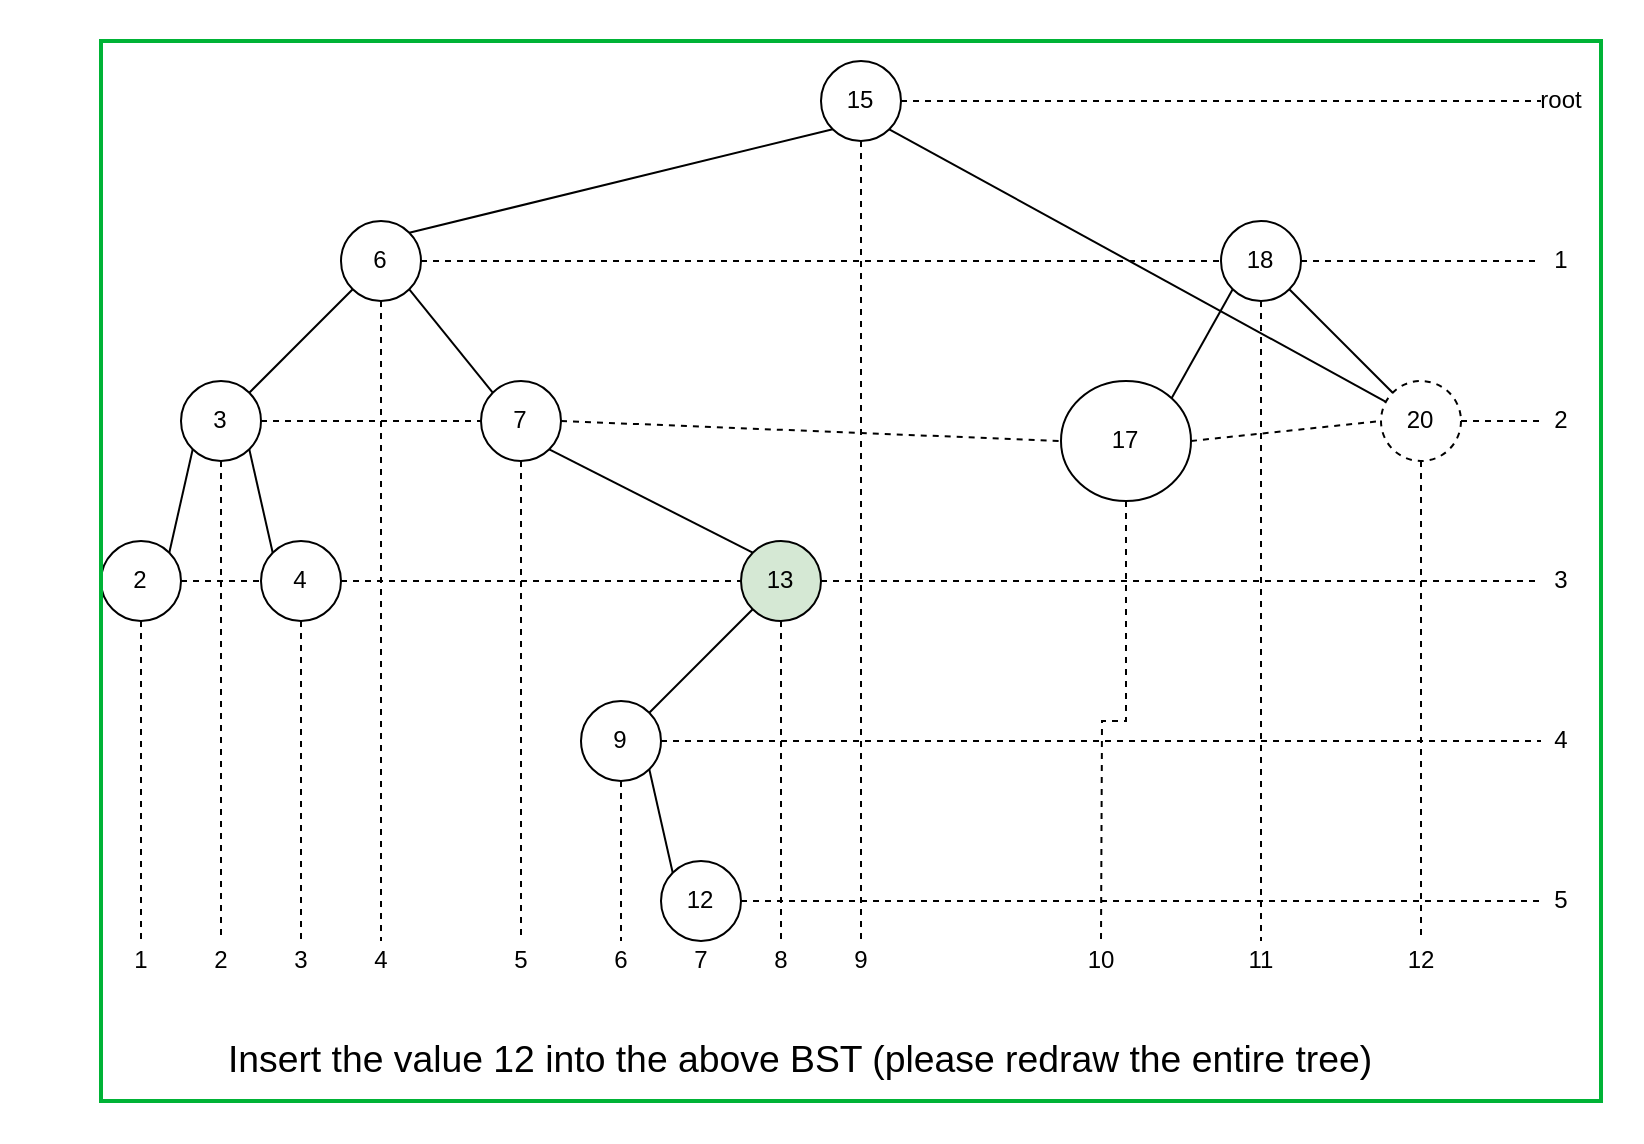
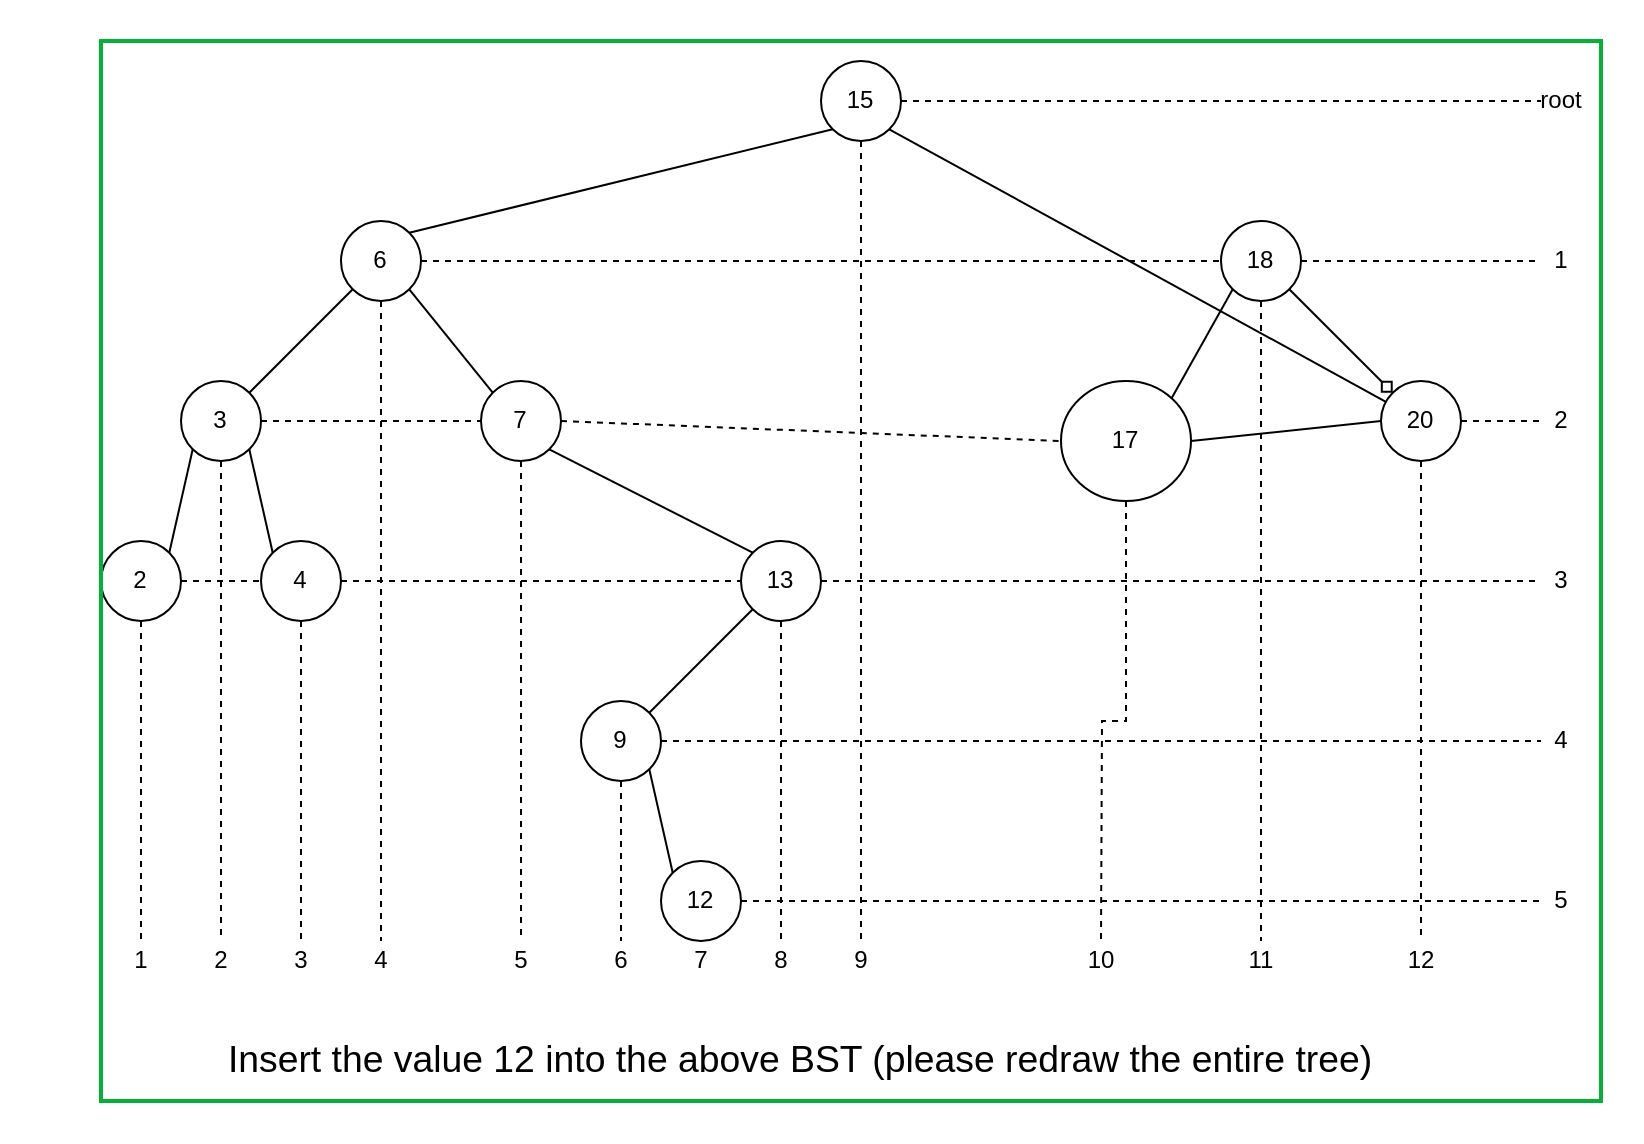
  <mxCell id="0" />
  <mxCell id="1" parent="0" />
  <mxCell id="2" style="edgeStyle=orthogonalEdgeStyle;rounded=0;orthogonalLoop=1;jettySize=auto;html=1;exitX=0.5;exitY=1;exitDx=0;exitDy=0;dashed=1;endArrow=none;endFill=0;" edge="1" parent="1" source="6"><mxGeometry relative="1" as="geometry"><mxPoint x="430" y="470" as="targetPoint" /></mxGeometry></mxCell>
  <mxCell id="3" style="rounded=0;orthogonalLoop=1;jettySize=auto;html=1;exitX=0;exitY=1;exitDx=0;exitDy=0;entryX=1;entryY=0;entryDx=0;entryDy=0;endArrow=none;endFill=0;" edge="1" parent="1" source="6" target="25"><mxGeometry relative="1" as="geometry" /></mxCell>
  <mxCell id="4" style="edgeStyle=none;rounded=0;orthogonalLoop=1;jettySize=auto;html=1;exitX=1;exitY=1;exitDx=0;exitDy=0;endArrow=none;endFill=0;" edge="1" parent="1" source="6" target="42"><mxGeometry relative="1" as="geometry" /></mxCell>
  <mxCell id="5" style="edgeStyle=none;rounded=0;orthogonalLoop=1;jettySize=auto;html=1;exitX=1;exitY=0.5;exitDx=0;exitDy=0;endArrow=none;endFill=0;dashed=1;" edge="1" parent="1" source="6"><mxGeometry relative="1" as="geometry"><mxPoint x="770" y="50" as="targetPoint" /></mxGeometry></mxCell>
  <mxCell id="6" value="15" style="ellipse;whiteSpace=wrap;html=1;aspect=fixed;" vertex="1" parent="1"><mxGeometry x="410" y="30" width="40" height="40" as="geometry" /></mxCell>
  <mxCell id="7" style="edgeStyle=none;rounded=0;orthogonalLoop=1;jettySize=auto;html=1;exitX=1;exitY=1;exitDx=0;exitDy=0;entryX=0;entryY=0;entryDx=0;entryDy=0;endArrow=none;endFill=0;" edge="1" parent="1" source="10" target="36"><mxGeometry relative="1" as="geometry" /></mxCell>
  <mxCell id="8" style="edgeStyle=none;rounded=0;orthogonalLoop=1;jettySize=auto;html=1;exitX=1;exitY=0.5;exitDx=0;exitDy=0;entryX=0;entryY=0.5;entryDx=0;entryDy=0;dashed=1;endArrow=none;endFill=0;" edge="1" parent="1" source="10" target="39"><mxGeometry relative="1" as="geometry" /></mxCell>
  <mxCell id="9" style="rounded=0;orthogonalLoop=1;jettySize=auto;html=1;exitX=0.5;exitY=1;exitDx=0;exitDy=0;dashed=1;endArrow=none;endFill=0;" edge="1" parent="1" source="10"><mxGeometry relative="1" as="geometry"><mxPoint x="260" y="470" as="targetPoint" /></mxGeometry></mxCell>
  <mxCell id="10" value="7" style="ellipse;whiteSpace=wrap;html=1;aspect=fixed;" vertex="1" parent="1"><mxGeometry x="240" y="190" width="40" height="40" as="geometry" /></mxCell>
  <mxCell id="11" style="edgeStyle=orthogonalEdgeStyle;rounded=0;orthogonalLoop=1;jettySize=auto;html=1;exitX=0.5;exitY=1;exitDx=0;exitDy=0;dashed=1;endArrow=none;endFill=0;" edge="1" parent="1" source="15"><mxGeometry relative="1" as="geometry"><mxPoint x="110" y="470" as="targetPoint" /><Array as="points"><mxPoint x="110" y="470" /></Array></mxGeometry></mxCell>
  <mxCell id="12" style="edgeStyle=none;rounded=0;orthogonalLoop=1;jettySize=auto;html=1;exitX=0;exitY=1;exitDx=0;exitDy=0;entryX=1;entryY=0;entryDx=0;entryDy=0;endArrow=none;endFill=0;" edge="1" parent="1" source="15" target="32"><mxGeometry relative="1" as="geometry" /></mxCell>
  <mxCell id="13" style="edgeStyle=none;rounded=0;orthogonalLoop=1;jettySize=auto;html=1;exitX=1;exitY=1;exitDx=0;exitDy=0;entryX=0;entryY=0;entryDx=0;entryDy=0;endArrow=none;endFill=0;" edge="1" parent="1" source="15" target="29"><mxGeometry relative="1" as="geometry" /></mxCell>
  <mxCell id="14" style="edgeStyle=none;rounded=0;orthogonalLoop=1;jettySize=auto;html=1;exitX=1;exitY=0.5;exitDx=0;exitDy=0;entryX=0;entryY=0.5;entryDx=0;entryDy=0;dashed=1;endArrow=none;endFill=0;" edge="1" parent="1" source="15" target="10"><mxGeometry relative="1" as="geometry" /></mxCell>
  <mxCell id="15" value="3" style="ellipse;whiteSpace=wrap;html=1;aspect=fixed;" vertex="1" parent="1"><mxGeometry x="90" y="190" width="40" height="40" as="geometry" /></mxCell>
  <mxCell id="16" style="edgeStyle=orthogonalEdgeStyle;rounded=0;orthogonalLoop=1;jettySize=auto;html=1;exitX=0.5;exitY=1;exitDx=0;exitDy=0;dashed=1;endArrow=none;endFill=0;" edge="1" parent="1" source="20"><mxGeometry relative="1" as="geometry"><mxPoint x="630" y="470" as="targetPoint" /></mxGeometry></mxCell>
  <mxCell id="17" style="edgeStyle=none;rounded=0;orthogonalLoop=1;jettySize=auto;html=1;exitX=0;exitY=1;exitDx=0;exitDy=0;entryX=1;entryY=0;entryDx=0;entryDy=0;endArrow=none;endFill=0;" edge="1" parent="1" source="20" target="39"><mxGeometry relative="1" as="geometry" /></mxCell>
- <mxCell id="18" style="edgeStyle=none;rounded=0;orthogonalLoop=1;jettySize=auto;html=1;exitX=1;exitY=1;exitDx=0;exitDy=0;entryX=0;entryY=0;entryDx=0;entryDy=0;endArrow=none;endFill=0;" edge="1" parent="1" source="20" target="42"><mxGeometry relative="1" as="geometry" /></mxCell>
+ <mxCell id="18" style="edgeStyle=none;rounded=0;orthogonalLoop=1;jettySize=auto;html=1;exitX=1;exitY=1;exitDx=0;exitDy=0;entryX=0;entryY=0;entryDx=0;entryDy=0;endArrow=diamond;endFill=0;" edge="1" parent="1" source="20" target="42"><mxGeometry relative="1" as="geometry" /></mxCell>
  <mxCell id="19" style="edgeStyle=none;rounded=0;orthogonalLoop=1;jettySize=auto;html=1;exitX=1;exitY=0.5;exitDx=0;exitDy=0;dashed=1;endArrow=none;endFill=0;" edge="1" parent="1" source="20"><mxGeometry relative="1" as="geometry"><mxPoint x="770" y="130" as="targetPoint" /></mxGeometry></mxCell>
  <mxCell id="20" value="18" style="ellipse;whiteSpace=wrap;html=1;aspect=fixed;" vertex="1" parent="1"><mxGeometry x="610" y="110" width="40" height="40" as="geometry" /></mxCell>
  <mxCell id="21" style="edgeStyle=none;rounded=0;orthogonalLoop=1;jettySize=auto;html=1;exitX=1;exitY=1;exitDx=0;exitDy=0;entryX=0;entryY=0;entryDx=0;entryDy=0;endArrow=none;endFill=0;" edge="1" parent="1" source="25" target="10"><mxGeometry relative="1" as="geometry" /></mxCell>
  <mxCell id="22" style="edgeStyle=none;rounded=0;orthogonalLoop=1;jettySize=auto;html=1;exitX=0;exitY=1;exitDx=0;exitDy=0;entryX=1;entryY=0;entryDx=0;entryDy=0;endArrow=none;endFill=0;" edge="1" parent="1" source="25" target="15"><mxGeometry relative="1" as="geometry" /></mxCell>
  <mxCell id="23" style="edgeStyle=none;rounded=0;orthogonalLoop=1;jettySize=auto;html=1;exitX=1;exitY=0.5;exitDx=0;exitDy=0;dashed=1;endArrow=none;endFill=0;" edge="1" parent="1" source="25"><mxGeometry relative="1" as="geometry"><mxPoint x="610" y="130" as="targetPoint" /></mxGeometry></mxCell>
  <mxCell id="24" style="edgeStyle=none;rounded=0;orthogonalLoop=1;jettySize=auto;html=1;exitX=0.5;exitY=1;exitDx=0;exitDy=0;dashed=1;endArrow=none;endFill=0;" edge="1" parent="1" source="25"><mxGeometry relative="1" as="geometry"><mxPoint x="190" y="470" as="targetPoint" /></mxGeometry></mxCell>
  <mxCell id="25" value="6" style="ellipse;whiteSpace=wrap;html=1;aspect=fixed;" vertex="1" parent="1"><mxGeometry x="170" y="110" width="40" height="40" as="geometry" /></mxCell>
  <mxCell id="26" style="edgeStyle=none;rounded=0;orthogonalLoop=1;jettySize=auto;html=1;exitX=1;exitY=0.5;exitDx=0;exitDy=0;dashed=1;endArrow=none;endFill=0;" edge="1" parent="1" source="63"><mxGeometry relative="1" as="geometry"><mxPoint x="770" y="370" as="targetPoint" /></mxGeometry></mxCell>
  <mxCell id="27" style="edgeStyle=orthogonalEdgeStyle;rounded=0;orthogonalLoop=1;jettySize=auto;html=1;exitX=0.5;exitY=1;exitDx=0;exitDy=0;dashed=1;endArrow=none;endFill=0;" edge="1" parent="1" source="29"><mxGeometry relative="1" as="geometry"><mxPoint x="150" y="470" as="targetPoint" /><Array as="points"><mxPoint x="150" y="470" /></Array></mxGeometry></mxCell>
  <mxCell id="28" style="edgeStyle=none;rounded=0;orthogonalLoop=1;jettySize=auto;html=1;exitX=1;exitY=0.5;exitDx=0;exitDy=0;entryX=0;entryY=0.5;entryDx=0;entryDy=0;dashed=1;endArrow=none;endFill=0;" edge="1" parent="1" source="29" target="36"><mxGeometry relative="1" as="geometry" /></mxCell>
  <mxCell id="29" value="4" style="ellipse;whiteSpace=wrap;html=1;aspect=fixed;" vertex="1" parent="1"><mxGeometry x="130" y="270" width="40" height="40" as="geometry" /></mxCell>
  <mxCell id="30" style="edgeStyle=orthogonalEdgeStyle;rounded=0;orthogonalLoop=1;jettySize=auto;html=1;exitX=0.5;exitY=1;exitDx=0;exitDy=0;endArrow=none;endFill=0;dashed=1;" edge="1" parent="1" source="32"><mxGeometry relative="1" as="geometry"><mxPoint x="70" y="470" as="targetPoint" /></mxGeometry></mxCell>
  <mxCell id="31" style="edgeStyle=none;rounded=0;orthogonalLoop=1;jettySize=auto;html=1;exitX=1;exitY=0.5;exitDx=0;exitDy=0;entryX=0;entryY=0.5;entryDx=0;entryDy=0;dashed=1;endArrow=none;endFill=0;" edge="1" parent="1" source="32" target="29"><mxGeometry relative="1" as="geometry" /></mxCell>
  <mxCell id="32" value="2" style="ellipse;whiteSpace=wrap;html=1;aspect=fixed;" vertex="1" parent="1"><mxGeometry y="270" width="40" height="40" as="geometry" x="50" /></mxCell>
  <mxCell id="33" style="edgeStyle=orthogonalEdgeStyle;rounded=0;orthogonalLoop=1;jettySize=auto;html=1;exitX=0.5;exitY=1;exitDx=0;exitDy=0;dashed=1;endArrow=none;endFill=0;" edge="1" parent="1" source="36"><mxGeometry relative="1" as="geometry"><mxPoint x="390" y="470" as="targetPoint" /></mxGeometry></mxCell>
  <mxCell id="34" style="edgeStyle=none;rounded=0;orthogonalLoop=1;jettySize=auto;html=1;exitX=0;exitY=1;exitDx=0;exitDy=0;entryX=1;entryY=0;entryDx=0;entryDy=0;endArrow=none;endFill=0;" edge="1" parent="1" source="36" target="63"><mxGeometry relative="1" as="geometry" /></mxCell>
  <mxCell id="35" style="edgeStyle=none;rounded=0;orthogonalLoop=1;jettySize=auto;html=1;exitX=1;exitY=0.5;exitDx=0;exitDy=0;dashed=1;endArrow=none;endFill=0;" edge="1" parent="1" source="36"><mxGeometry relative="1" as="geometry"><mxPoint x="770" y="290" as="targetPoint" /></mxGeometry></mxCell>
- <mxCell id="36" value="13" style="ellipse;whiteSpace=wrap;html=1;aspect=fixed;fillColor=#d5e8d4;" vertex="1" parent="1"><mxGeometry x="370" y="270" width="40" height="40" as="geometry" /></mxCell>
+ <mxCell id="36" value="13" style="ellipse;whiteSpace=wrap;html=1;aspect=fixed;" vertex="1" parent="1"><mxGeometry x="370" y="270" width="40" height="40" as="geometry" /></mxCell>
  <mxCell id="37" style="edgeStyle=orthogonalEdgeStyle;rounded=0;orthogonalLoop=1;jettySize=auto;html=1;exitX=0.5;exitY=1;exitDx=0;exitDy=0;dashed=1;endArrow=none;endFill=0;" edge="1" parent="1" source="39"><mxGeometry relative="1" as="geometry"><mxPoint x="550" y="470" as="targetPoint" /></mxGeometry></mxCell>
- <mxCell id="38" style="edgeStyle=none;rounded=0;orthogonalLoop=1;jettySize=auto;html=1;exitX=1;exitY=0.5;exitDx=0;exitDy=0;entryX=0;entryY=0.5;entryDx=0;entryDy=0;dashed=1;endArrow=none;endFill=0;" edge="1" parent="1" source="39" target="42"><mxGeometry relative="1" as="geometry" /></mxCell>
+ <mxCell id="38" style="edgeStyle=none;rounded=0;orthogonalLoop=1;jettySize=auto;html=1;exitX=1;exitY=0.5;exitDx=0;exitDy=0;entryX=0;entryY=0.5;entryDx=0;entryDy=0;dashed=0;endArrow=none;endFill=0;" edge="1" parent="1" source="39" target="42"><mxGeometry relative="1" as="geometry" /></mxCell>
  <mxCell id="39" value="17" style="ellipse;whiteSpace=wrap;html=1;aspect=fixed;" vertex="1" parent="1"><mxGeometry x="530" y="190" width="65" height="60" as="geometry" /></mxCell>
  <mxCell id="40" style="edgeStyle=orthogonalEdgeStyle;rounded=0;orthogonalLoop=1;jettySize=auto;html=1;exitX=0.5;exitY=1;exitDx=0;exitDy=0;dashed=1;endArrow=none;endFill=0;" edge="1" parent="1" source="42"><mxGeometry relative="1" as="geometry"><mxPoint x="710" y="470" as="targetPoint" /></mxGeometry></mxCell>
  <mxCell id="41" style="edgeStyle=none;rounded=0;orthogonalLoop=1;jettySize=auto;html=1;exitX=1;exitY=0.5;exitDx=0;exitDy=0;dashed=1;endArrow=none;endFill=0;" edge="1" parent="1" source="42"><mxGeometry relative="1" as="geometry"><mxPoint x="770" y="210" as="targetPoint" /></mxGeometry></mxCell>
- <mxCell id="42" value="20" style="ellipse;whiteSpace=wrap;html=1;aspect=fixed;dashed=1;" vertex="1" parent="1"><mxGeometry x="690" y="190" width="40" height="40" as="geometry" /></mxCell>
+ <mxCell id="42" value="20" style="ellipse;whiteSpace=wrap;html=1;aspect=fixed;" vertex="1" parent="1"><mxGeometry x="690" y="190" width="40" height="40" as="geometry" /></mxCell>
  <mxCell id="43" value="root" style="text;html=1;align=center;verticalAlign=middle;resizable=0;points=[];autosize=1;" vertex="1" parent="1"><mxGeometry x="760" y="40" width="40" height="20" as="geometry" /></mxCell>
  <mxCell id="44" value="1" style="text;html=1;align=center;verticalAlign=middle;resizable=0;points=[];autosize=1;" vertex="1" parent="1"><mxGeometry x="770" y="120" width="20" height="20" as="geometry" /></mxCell>
  <mxCell id="45" value="2" style="text;html=1;align=center;verticalAlign=middle;resizable=0;points=[];autosize=1;" vertex="1" parent="1"><mxGeometry x="770" y="200" width="20" height="20" as="geometry" /></mxCell>
  <mxCell id="46" value="3" style="text;html=1;align=center;verticalAlign=middle;resizable=0;points=[];autosize=1;" vertex="1" parent="1"><mxGeometry x="770" y="280" width="20" height="20" as="geometry" /></mxCell>
  <mxCell id="47" value="4" style="text;html=1;align=center;verticalAlign=middle;resizable=0;points=[];autosize=1;" vertex="1" parent="1"><mxGeometry x="770" y="360" width="20" height="20" as="geometry" /></mxCell>
  <mxCell id="48" value="1" style="text;html=1;align=center;verticalAlign=middle;resizable=0;points=[];autosize=1;" vertex="1" parent="1"><mxGeometry x="60" y="470" width="20" height="20" as="geometry" /></mxCell>
  <mxCell id="49" value="2" style="text;html=1;align=center;verticalAlign=middle;resizable=0;points=[];autosize=1;" vertex="1" parent="1"><mxGeometry x="100" y="470" width="20" height="20" as="geometry" /></mxCell>
  <mxCell id="50" value="3" style="text;html=1;align=center;verticalAlign=middle;resizable=0;points=[];autosize=1;" vertex="1" parent="1"><mxGeometry x="140" y="470" width="20" height="20" as="geometry" /></mxCell>
  <mxCell id="51" value="4" style="text;html=1;align=center;verticalAlign=middle;resizable=0;points=[];autosize=1;" vertex="1" parent="1"><mxGeometry x="180" y="470" width="20" height="20" as="geometry" /></mxCell>
  <mxCell id="52" value="5" style="text;html=1;align=center;verticalAlign=middle;resizable=0;points=[];autosize=1;" vertex="1" parent="1"><mxGeometry x="250" y="470" width="20" height="20" as="geometry" /></mxCell>
  <mxCell id="53" value="6" style="text;html=1;align=center;verticalAlign=middle;resizable=0;points=[];autosize=1;" vertex="1" parent="1"><mxGeometry x="300" y="470" width="20" height="20" as="geometry" /></mxCell>
  <mxCell id="54" value="7" style="text;html=1;align=center;verticalAlign=middle;resizable=0;points=[];autosize=1;" vertex="1" parent="1"><mxGeometry x="340" y="470" width="20" height="20" as="geometry" /></mxCell>
  <mxCell id="55" value="8" style="text;html=1;align=center;verticalAlign=middle;resizable=0;points=[];autosize=1;" vertex="1" parent="1"><mxGeometry x="380" y="470" width="20" height="20" as="geometry" /></mxCell>
  <mxCell id="56" value="9" style="text;html=1;align=center;verticalAlign=middle;resizable=0;points=[];autosize=1;" vertex="1" parent="1"><mxGeometry x="420" y="470" width="20" height="20" as="geometry" /></mxCell>
  <mxCell id="57" value="10" style="text;html=1;align=center;verticalAlign=middle;resizable=0;points=[];autosize=1;" vertex="1" parent="1"><mxGeometry x="535" y="470" width="30" height="20" as="geometry" /></mxCell>
  <mxCell id="58" value="11" style="text;html=1;align=center;verticalAlign=middle;resizable=0;points=[];autosize=1;" vertex="1" parent="1"><mxGeometry x="615" y="470" width="30" height="20" as="geometry" /></mxCell>
  <mxCell id="59" value="&lt;p class=&quot;MsoListParagraph&quot; style=&quot;text-indent: -18.0pt&quot;&gt;&lt;span lang=&quot;EN-IE&quot; style=&quot;font-size: 14.0pt ; line-height: 115%&quot;&gt;&lt;span style=&quot;font-stretch: normal ; font-size: 7pt ; line-height: normal ; font-family: &amp;#34;times new roman&amp;#34;&quot;&gt;&amp;nbsp; &amp;nbsp;&amp;nbsp;&lt;br&gt;&lt;/span&gt;&lt;/span&gt;&lt;span lang=&quot;EN-IE&quot; style=&quot;font-size: 14.0pt ; line-height: 115%&quot;&gt;Insert the value 12 into the above BST (please redraw the entire tree)&lt;/span&gt;&lt;/p&gt;" style="text;html=1;strokeColor=none;fillColor=none;align=center;verticalAlign=middle;whiteSpace=wrap;rounded=0;" vertex="1" parent="1"><mxGeometry x="20" y="508" width="760" height="20" as="geometry" /></mxCell>
  <mxCell id="60" style="edgeStyle=orthogonalEdgeStyle;rounded=0;orthogonalLoop=1;jettySize=auto;html=1;exitX=0.5;exitY=1;exitDx=0;exitDy=0;" edge="1" parent="1"><mxGeometry relative="1" as="geometry"><mxPoint x="393" y="500" as="sourcePoint" /><mxPoint x="393" y="500" as="targetPoint" /></mxGeometry></mxCell>
  <mxCell id="61" style="edgeStyle=none;rounded=0;orthogonalLoop=1;jettySize=auto;html=1;exitX=0.5;exitY=1;exitDx=0;exitDy=0;dashed=1;endArrow=none;endFill=0;" edge="1" parent="1" source="63"><mxGeometry relative="1" as="geometry"><mxPoint x="310" y="470" as="targetPoint" /></mxGeometry></mxCell>
  <mxCell id="62" style="edgeStyle=none;rounded=0;orthogonalLoop=1;jettySize=auto;html=1;exitX=1;exitY=1;exitDx=0;exitDy=0;entryX=0;entryY=0;entryDx=0;entryDy=0;endArrow=none;endFill=0;" edge="1" parent="1" source="63" target="65"><mxGeometry relative="1" as="geometry" /></mxCell>
  <mxCell id="63" value="9" style="ellipse;whiteSpace=wrap;html=1;aspect=fixed;" vertex="1" parent="1"><mxGeometry x="290" y="350" width="40" height="40" as="geometry" /></mxCell>
  <mxCell id="64" style="edgeStyle=none;rounded=0;orthogonalLoop=1;jettySize=auto;html=1;exitX=1;exitY=0.5;exitDx=0;exitDy=0;dashed=1;endArrow=none;endFill=0;" edge="1" parent="1" source="65"><mxGeometry relative="1" as="geometry"><mxPoint x="770" y="450" as="targetPoint" /></mxGeometry></mxCell>
  <mxCell id="65" value="12" style="ellipse;whiteSpace=wrap;html=1;aspect=fixed;" vertex="1" parent="1"><mxGeometry x="330" y="430" width="40" height="40" as="geometry" /></mxCell>
  <mxCell id="66" value="12" style="text;html=1;align=center;verticalAlign=middle;resizable=0;points=[];autosize=1;" vertex="1" parent="1"><mxGeometry x="695" y="470" width="30" height="20" as="geometry" /></mxCell>
  <mxCell id="67" value="5" style="text;html=1;align=center;verticalAlign=middle;resizable=0;points=[];autosize=1;" vertex="1" parent="1"><mxGeometry x="770" y="440" width="20" height="20" as="geometry" /></mxCell>
  <mxCell id="68" value="" style="rounded=0;whiteSpace=wrap;html=1;fillColor=none;strokeColor=#00B336;strokeWidth=2;" vertex="1" parent="1"><mxGeometry y="20" width="750" height="530" as="geometry" x="50" /></mxCell>
